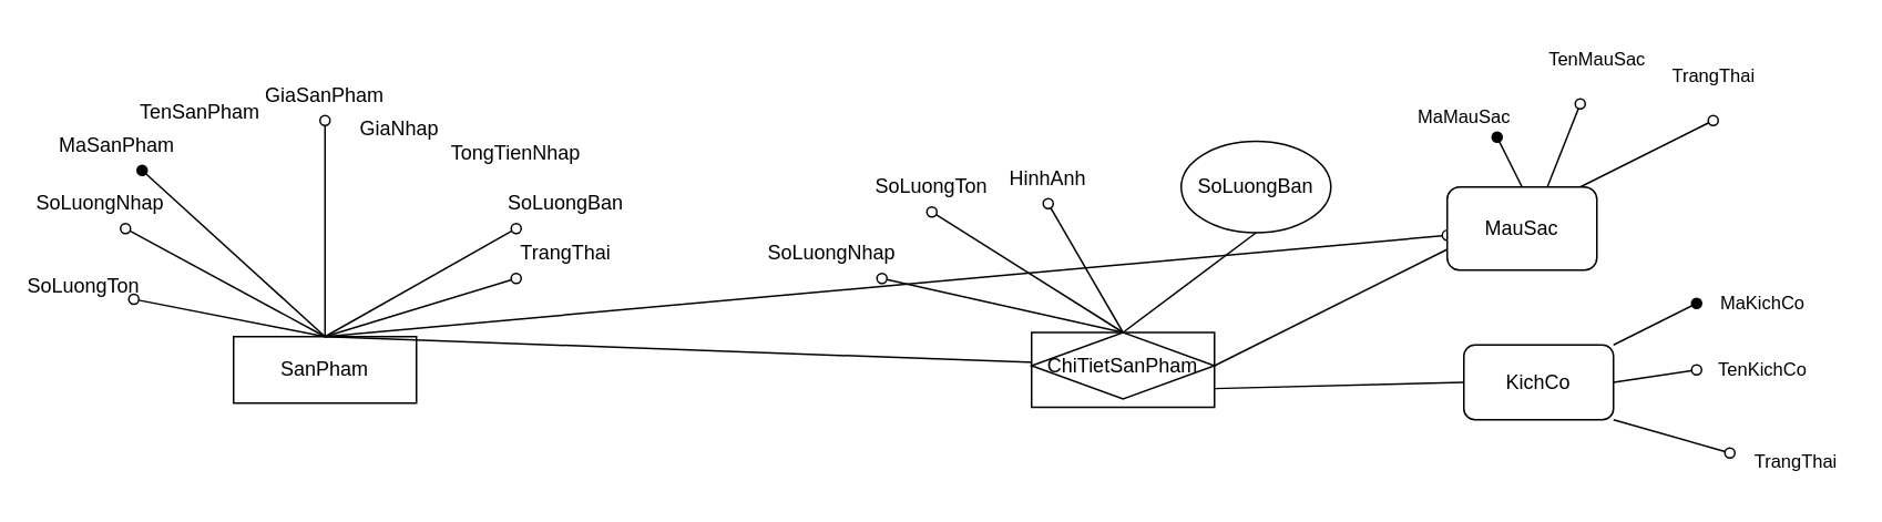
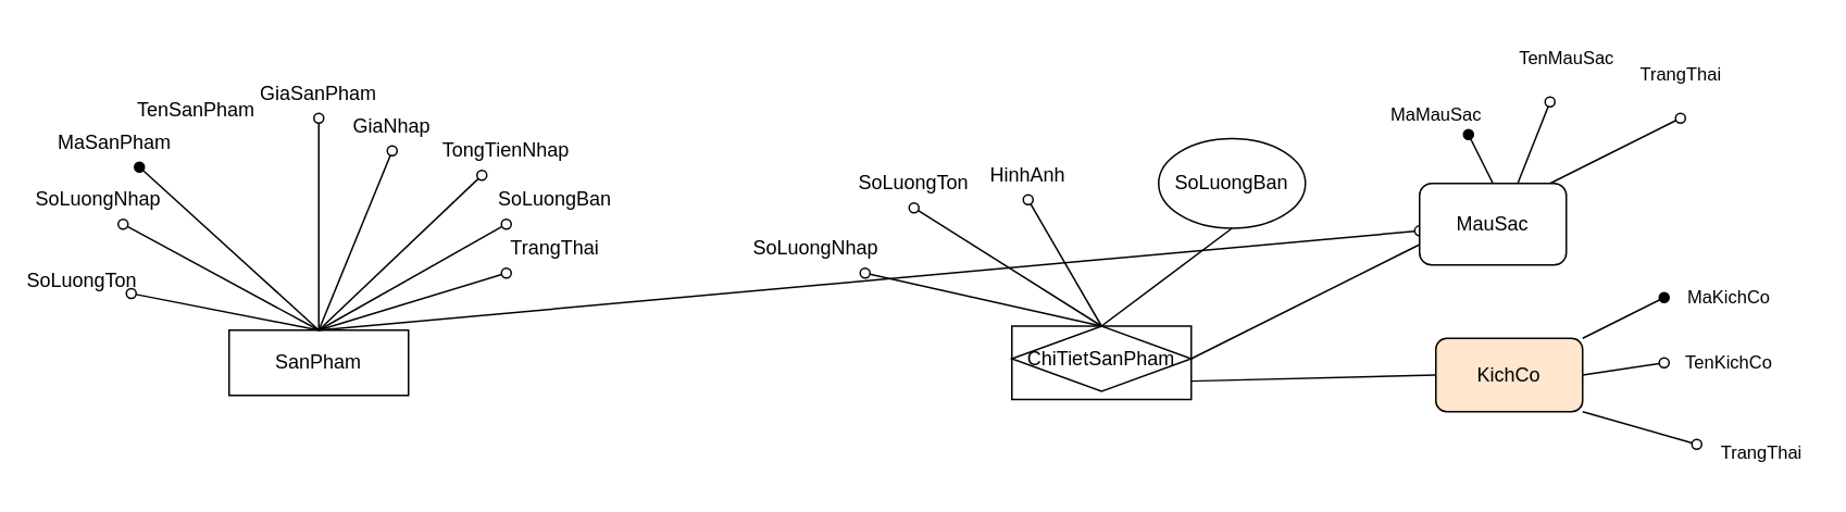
  <mxCell id="0" />
  <mxCell id="1" parent="0" />
  <mxCell id="2" value="SanPham" style="rounded=0;whiteSpace=wrap;html=1;" parent="1" vertex="1"><mxGeometry x="140" y="202" width="110" height="40" as="geometry" /></mxCell>
  <mxCell id="3" value="" style="endArrow=none;html=1;rounded=0;exitX=0.75;exitY=1;exitDx=0;exitDy=0;entryX=0.5;entryY=0;entryDx=0;entryDy=0;endFill=0;startArrow=oval;startFill=1;" parent="1" source="37" target="2" edge="1"><mxGeometry width="50" height="50" relative="1" as="geometry"><mxPoint x="135" y="97" as="sourcePoint" /><mxPoint x="480" y="132" as="targetPoint" /></mxGeometry></mxCell>
  <mxCell id="4" value="" style="endArrow=oval;html=1;rounded=0;exitX=0.5;exitY=0;exitDx=0;exitDy=0;endFill=0;startArrow=none;startFill=0;" parent="1" source="2" target="24" edge="1"><mxGeometry width="50" height="50" relative="1" as="geometry"><mxPoint x="430" y="182" as="sourcePoint" /><mxPoint x="135" y="82" as="targetPoint" /></mxGeometry></mxCell>
  <mxCell id="5" value="" style="endArrow=oval;html=1;rounded=0;exitX=0.5;exitY=0;exitDx=0;exitDy=0;endFill=0;entryX=0.5;entryY=1;entryDx=0;entryDy=0;" parent="1" source="2" target="39" edge="1"><mxGeometry width="50" height="50" relative="1" as="geometry"><mxPoint x="430" y="182" as="sourcePoint" /><mxPoint x="190" y="82" as="targetPoint" /></mxGeometry></mxCell>
  <mxCell id="6" value="" style="endArrow=none;html=1;rounded=0;exitX=0.75;exitY=1;exitDx=0;exitDy=0;entryX=0.5;entryY=0;entryDx=0;entryDy=0;endFill=0;startArrow=oval;startFill=0;" parent="1" source="36" target="2" edge="1"><mxGeometry width="50" height="50" relative="1" as="geometry"><mxPoint x="126" y="122" as="sourcePoint" /><mxPoint x="480" y="132" as="targetPoint" /></mxGeometry></mxCell>
- <mxCell id="7" value="" style="endArrow=oval;html=1;rounded=0;exitX=0.5;exitY=0;exitDx=0;exitDy=0;endFill=0;" parent="1" source="2" target="20" edge="1"><mxGeometry width="50" height="50" relative="1" as="geometry"><mxPoint x="430" y="182" as="sourcePoint" /><mxPoint x="235.251" y="92.678" as="targetPoint" /></mxGeometry></mxCell>
+ <mxCell id="7" value="" style="endArrow=oval;html=1;rounded=0;exitX=0.5;exitY=0;exitDx=0;exitDy=0;entryX=0.5;entryY=1;entryDx=0;entryDy=0;endFill=0;" parent="1" source="2" target="40" edge="1"><mxGeometry width="50" height="50" relative="1" as="geometry"><mxPoint x="430" y="182" as="sourcePoint" /><mxPoint x="235.251" y="92.678" as="targetPoint" /></mxGeometry></mxCell>
  <mxCell id="8" value="" style="endArrow=oval;html=1;rounded=0;exitX=0.5;exitY=0;exitDx=0;exitDy=0;entryX=0;entryY=1;entryDx=0;entryDy=0;endFill=0;" parent="1" source="2" target="42" edge="1"><mxGeometry width="50" height="50" relative="1" as="geometry"><mxPoint x="430" y="182" as="sourcePoint" /><mxPoint x="310" y="122" as="targetPoint" /></mxGeometry></mxCell>
+ <mxCell id="9" value="" style="endArrow=oval;html=1;rounded=0;entryX=0.25;entryY=1;entryDx=0;entryDy=0;endFill=0;exitX=0.5;exitY=0;exitDx=0;exitDy=0;" parent="1" source="2" target="41" edge="1"><mxGeometry width="50" height="50" relative="1" as="geometry"><mxPoint x="210" y="182" as="sourcePoint" /><mxPoint x="281.13" y="112.178" as="targetPoint" /></mxGeometry></mxCell>
  <mxCell id="10" value="" style="endArrow=oval;html=1;rounded=0;exitX=0.5;exitY=0;exitDx=0;exitDy=0;entryX=1;entryY=0.75;entryDx=0;entryDy=0;endFill=0;startArrow=none;startFill=0;" parent="1" source="2" target="35" edge="1"><mxGeometry width="50" height="50" relative="1" as="geometry"><mxPoint x="460" y="182" as="sourcePoint" /><mxPoint x="90" y="177" as="targetPoint" /></mxGeometry></mxCell>
  <mxCell id="11" value="" style="endArrow=oval;html=1;rounded=0;exitX=0.5;exitY=0;exitDx=0;exitDy=0;entryX=0;entryY=1;entryDx=0;entryDy=0;endFill=0;" parent="1" source="2" target="43" edge="1"><mxGeometry width="50" height="50" relative="1" as="geometry"><mxPoint x="460" y="182" as="sourcePoint" /><mxPoint x="310" y="167" as="targetPoint" /></mxGeometry></mxCell>
  <mxCell id="12" style="edgeStyle=none;shape=connector;rounded=0;orthogonalLoop=1;jettySize=auto;html=1;exitX=1;exitY=0.75;exitDx=0;exitDy=0;entryX=0;entryY=0.5;entryDx=0;entryDy=0;labelBackgroundColor=default;strokeColor=default;align=center;verticalAlign=middle;fontFamily=Helvetica;fontSize=11;fontColor=default;endArrow=none;endFill=0;" parent="1" source="13" target="28" edge="1"><mxGeometry relative="1" as="geometry" /></mxCell>
  <mxCell id="13" value="" style="rounded=0;whiteSpace=wrap;html=1;" parent="1" vertex="1"><mxGeometry x="620" y="199.5" width="110" height="45" as="geometry" /></mxCell>
  <mxCell id="14" value="" style="endArrow=oval;html=1;rounded=0;exitX=0.5;exitY=0;exitDx=0;exitDy=0;entryX=0.5;entryY=1;entryDx=0;entryDy=0;endFill=0;" parent="1" source="13" target="46" edge="1"><mxGeometry width="50" height="50" relative="1" as="geometry"><mxPoint x="350" y="287" as="sourcePoint" /><mxPoint x="665" y="122" as="targetPoint" /></mxGeometry></mxCell>
  <mxCell id="15" value="" style="endArrow=oval;html=1;rounded=0;exitX=0.5;exitY=0;exitDx=0;exitDy=0;entryX=0.5;entryY=1;entryDx=0;entryDy=0;endFill=0;" parent="1" source="13" target="45" edge="1"><mxGeometry width="50" height="50" relative="1" as="geometry"><mxPoint x="500" y="167" as="sourcePoint" /><mxPoint x="598.284" y="128.213" as="targetPoint" /></mxGeometry></mxCell>
  <mxCell id="16" value="SoLuongBan" style="ellipse;whiteSpace=wrap;html=1;" parent="1" vertex="1"><mxGeometry x="710" y="84.5" width="90" height="55" as="geometry" /></mxCell>
  <mxCell id="17" value="" style="endArrow=none;html=1;rounded=0;exitX=0.5;exitY=0;exitDx=0;exitDy=0;entryX=0.5;entryY=1;entryDx=0;entryDy=0;endFill=0;" parent="1" source="13" target="16" edge="1"><mxGeometry width="50" height="50" relative="1" as="geometry"><mxPoint x="390" y="127" as="sourcePoint" /><mxPoint x="440" y="77" as="targetPoint" /></mxGeometry></mxCell>
  <mxCell id="18" value="" style="endArrow=oval;html=1;rounded=0;exitX=0.5;exitY=0;exitDx=0;exitDy=0;entryX=1;entryY=1;entryDx=0;entryDy=0;endFill=0;" parent="1" source="13" target="44" edge="1"><mxGeometry width="50" height="50" relative="1" as="geometry"><mxPoint x="390" y="127" as="sourcePoint" /><mxPoint x="556" y="162" as="targetPoint" /></mxGeometry></mxCell>
  <mxCell id="19" style="edgeStyle=none;shape=connector;rounded=0;orthogonalLoop=1;jettySize=auto;html=1;exitX=1;exitY=0.5;exitDx=0;exitDy=0;entryX=0;entryY=0.75;entryDx=0;entryDy=0;labelBackgroundColor=default;strokeColor=default;align=center;verticalAlign=middle;fontFamily=Helvetica;fontSize=11;fontColor=default;endArrow=none;endFill=0;" parent="1" source="20" target="24" edge="1"><mxGeometry relative="1" as="geometry" /></mxCell>
  <mxCell id="20" value="ChiTietSanPham" style="rhombus;whiteSpace=wrap;html=1;" parent="1" vertex="1"><mxGeometry x="620" y="199.5" width="110" height="40" as="geometry" /></mxCell>
  <mxCell id="21" style="edgeStyle=none;shape=connector;rounded=0;orthogonalLoop=1;jettySize=auto;html=1;labelBackgroundColor=default;strokeColor=default;align=center;verticalAlign=middle;fontFamily=Helvetica;fontSize=11;fontColor=default;endArrow=none;endFill=0;startArrow=oval;startFill=1;entryX=0.5;entryY=0;entryDx=0;entryDy=0;" parent="1" target="24" edge="1"><mxGeometry relative="1" as="geometry"><mxPoint x="900" y="82" as="sourcePoint" /></mxGeometry></mxCell>
  <mxCell id="22" style="edgeStyle=none;shape=connector;rounded=0;orthogonalLoop=1;jettySize=auto;html=1;labelBackgroundColor=default;strokeColor=default;align=center;verticalAlign=middle;fontFamily=Helvetica;fontSize=11;fontColor=default;endArrow=none;endFill=0;startArrow=oval;startFill=0;entryX=0.669;entryY=0;entryDx=0;entryDy=0;entryPerimeter=0;" parent="1" target="24" edge="1"><mxGeometry relative="1" as="geometry"><mxPoint x="950" y="62" as="sourcePoint" /><Array as="points" /></mxGeometry></mxCell>
  <mxCell id="23" style="edgeStyle=none;shape=connector;rounded=0;orthogonalLoop=1;jettySize=auto;html=1;labelBackgroundColor=default;strokeColor=default;align=center;verticalAlign=middle;fontFamily=Helvetica;fontSize=11;fontColor=default;endArrow=none;endFill=0;startArrow=oval;startFill=0;" parent="1" edge="1"><mxGeometry relative="1" as="geometry"><mxPoint x="950" y="112" as="targetPoint" /><mxPoint x="1030" y="72" as="sourcePoint" /></mxGeometry></mxCell>
  <mxCell id="24" value="MauSac" style="rounded=1;whiteSpace=wrap;html=1;" parent="1" vertex="1"><mxGeometry x="870" y="112" width="90" height="50" as="geometry" /></mxCell>
  <mxCell id="25" style="edgeStyle=none;shape=connector;rounded=0;orthogonalLoop=1;jettySize=auto;html=1;labelBackgroundColor=default;strokeColor=default;align=center;verticalAlign=middle;fontFamily=Helvetica;fontSize=11;fontColor=default;endArrow=none;endFill=0;startArrow=oval;startFill=1;entryX=1;entryY=0;entryDx=0;entryDy=0;" parent="1" target="28" edge="1"><mxGeometry relative="1" as="geometry"><mxPoint x="1020" y="182" as="sourcePoint" /></mxGeometry></mxCell>
  <mxCell id="26" style="edgeStyle=none;shape=connector;rounded=0;orthogonalLoop=1;jettySize=auto;html=1;labelBackgroundColor=default;strokeColor=default;align=center;verticalAlign=middle;fontFamily=Helvetica;fontSize=11;fontColor=default;endArrow=none;endFill=0;startArrow=oval;startFill=0;entryX=1;entryY=0.5;entryDx=0;entryDy=0;" parent="1" target="28" edge="1"><mxGeometry relative="1" as="geometry"><mxPoint x="1020" y="222" as="sourcePoint" /></mxGeometry></mxCell>
  <mxCell id="27" style="edgeStyle=none;shape=connector;rounded=0;orthogonalLoop=1;jettySize=auto;html=1;labelBackgroundColor=default;strokeColor=default;align=center;verticalAlign=middle;fontFamily=Helvetica;fontSize=11;fontColor=default;endArrow=none;endFill=0;startArrow=oval;startFill=0;entryX=1;entryY=1;entryDx=0;entryDy=0;" parent="1" target="28" edge="1"><mxGeometry relative="1" as="geometry"><mxPoint x="1040" y="272" as="sourcePoint" /><Array as="points"><mxPoint x="970" y="252" /></Array></mxGeometry></mxCell>
- <mxCell id="28" value="KichCo" style="rounded=1;whiteSpace=wrap;html=1;" parent="1" vertex="1"><mxGeometry x="880" y="207" width="90" height="45" as="geometry" /></mxCell>
+ <mxCell id="28" value="KichCo" style="rounded=1;whiteSpace=wrap;html=1;fillColor=#ffe6cc;" parent="1" vertex="1"><mxGeometry x="880" y="207" width="90" height="45" as="geometry" /></mxCell>
  <mxCell id="29" value="MaKichCo" style="text;html=1;strokeColor=none;fillColor=none;align=center;verticalAlign=middle;whiteSpace=wrap;rounded=0;fontSize=11;fontFamily=Helvetica;fontColor=default;" parent="1" vertex="1"><mxGeometry x="1030" y="167" width="60" height="30" as="geometry" /></mxCell>
  <mxCell id="30" value="TrangThai" style="text;html=1;strokeColor=none;fillColor=none;align=center;verticalAlign=middle;whiteSpace=wrap;rounded=0;fontSize=11;fontFamily=Helvetica;fontColor=default;" parent="1" vertex="1"><mxGeometry x="1050" y="262" width="60" height="30" as="geometry" /></mxCell>
  <mxCell id="31" value="TenKichCo" style="text;html=1;strokeColor=none;fillColor=none;align=center;verticalAlign=middle;whiteSpace=wrap;rounded=0;fontSize=11;fontFamily=Helvetica;fontColor=default;" parent="1" vertex="1"><mxGeometry x="1030" y="207" width="60" height="30" as="geometry" /></mxCell>
  <mxCell id="32" value="MaMauSac" style="text;html=1;align=center;verticalAlign=middle;resizable=0;points=[];autosize=1;strokeColor=none;fillColor=none;fontSize=11;fontFamily=Helvetica;fontColor=default;" parent="1" vertex="1"><mxGeometry x="840" y="54.5" width="80" height="30" as="geometry" /></mxCell>
  <mxCell id="33" value="TenMauSac" style="text;html=1;align=center;verticalAlign=middle;resizable=0;points=[];autosize=1;strokeColor=none;fillColor=none;fontSize=11;fontFamily=Helvetica;fontColor=default;" parent="1" vertex="1"><mxGeometry x="920" y="20" width="80" height="30" as="geometry" /></mxCell>
  <mxCell id="34" value="TrangThai" style="text;html=1;align=center;verticalAlign=middle;resizable=0;points=[];autosize=1;strokeColor=none;fillColor=none;fontSize=11;fontFamily=Helvetica;fontColor=default;" parent="1" vertex="1"><mxGeometry x="995" y="30" width="70" height="30" as="geometry" /></mxCell>
  <mxCell id="35" value="SoLuongTon" style="text;html=1;strokeColor=none;fillColor=none;align=center;verticalAlign=middle;whiteSpace=wrap;rounded=0;" vertex="1" parent="1"><mxGeometry x="20" y="157" width="60" height="30" as="geometry" /></mxCell>
  <mxCell id="36" value="SoLuongNhap" style="text;html=1;strokeColor=none;fillColor=none;align=center;verticalAlign=middle;whiteSpace=wrap;rounded=0;" vertex="1" parent="1"><mxGeometry x="30" y="107" width="60" height="30" as="geometry" /></mxCell>
  <mxCell id="37" value="&lt;span style=&quot;border-color: var(--border-color);&quot;&gt;MaSanPham&lt;/span&gt;" style="text;html=1;strokeColor=none;fillColor=none;align=center;verticalAlign=middle;whiteSpace=wrap;rounded=0;" vertex="1" parent="1"><mxGeometry x="40" y="72" width="60" height="30" as="geometry" /></mxCell>
  <mxCell id="38" value="TenSanPham" style="text;html=1;strokeColor=none;fillColor=none;align=center;verticalAlign=middle;whiteSpace=wrap;rounded=0;" vertex="1" parent="1"><mxGeometry x="90" y="52" width="60" height="30" as="geometry" /></mxCell>
  <mxCell id="39" value="GiaSanPham" style="text;html=1;strokeColor=none;fillColor=none;align=center;verticalAlign=middle;whiteSpace=wrap;rounded=0;" vertex="1" parent="1"><mxGeometry x="165" y="42" width="60" height="30" as="geometry" /></mxCell>
  <mxCell id="40" value="GiaNhap" style="text;html=1;strokeColor=none;fillColor=none;align=center;verticalAlign=middle;whiteSpace=wrap;rounded=0;" vertex="1" parent="1"><mxGeometry x="210" y="62" width="60" height="30" as="geometry" /></mxCell>
  <mxCell id="41" value="TongTienNhap" style="text;html=1;strokeColor=none;fillColor=none;align=center;verticalAlign=middle;whiteSpace=wrap;rounded=0;" vertex="1" parent="1"><mxGeometry x="280" y="77" width="60" height="30" as="geometry" /></mxCell>
  <mxCell id="42" value="SoLuongBan" style="text;html=1;strokeColor=none;fillColor=none;align=center;verticalAlign=middle;whiteSpace=wrap;rounded=0;" vertex="1" parent="1"><mxGeometry x="310" y="107" width="60" height="30" as="geometry" /></mxCell>
  <mxCell id="43" value="TrangThai" style="text;html=1;strokeColor=none;fillColor=none;align=center;verticalAlign=middle;whiteSpace=wrap;rounded=0;" vertex="1" parent="1"><mxGeometry x="310" y="137" width="60" height="30" as="geometry" /></mxCell>
  <mxCell id="44" value="SoLuongNhap" style="text;html=1;strokeColor=none;fillColor=none;align=center;verticalAlign=middle;whiteSpace=wrap;rounded=0;" vertex="1" parent="1"><mxGeometry x="470" y="137" width="60" height="30" as="geometry" /></mxCell>
  <mxCell id="45" value="SoLuongTon" style="text;html=1;strokeColor=none;fillColor=none;align=center;verticalAlign=middle;whiteSpace=wrap;rounded=0;" vertex="1" parent="1"><mxGeometry x="530" y="97" width="60" height="30" as="geometry" /></mxCell>
  <mxCell id="46" value="HinhAnh" style="text;html=1;strokeColor=none;fillColor=none;align=center;verticalAlign=middle;whiteSpace=wrap;rounded=0;" vertex="1" parent="1"><mxGeometry x="600" y="92" width="60" height="30" as="geometry" /></mxCell>
